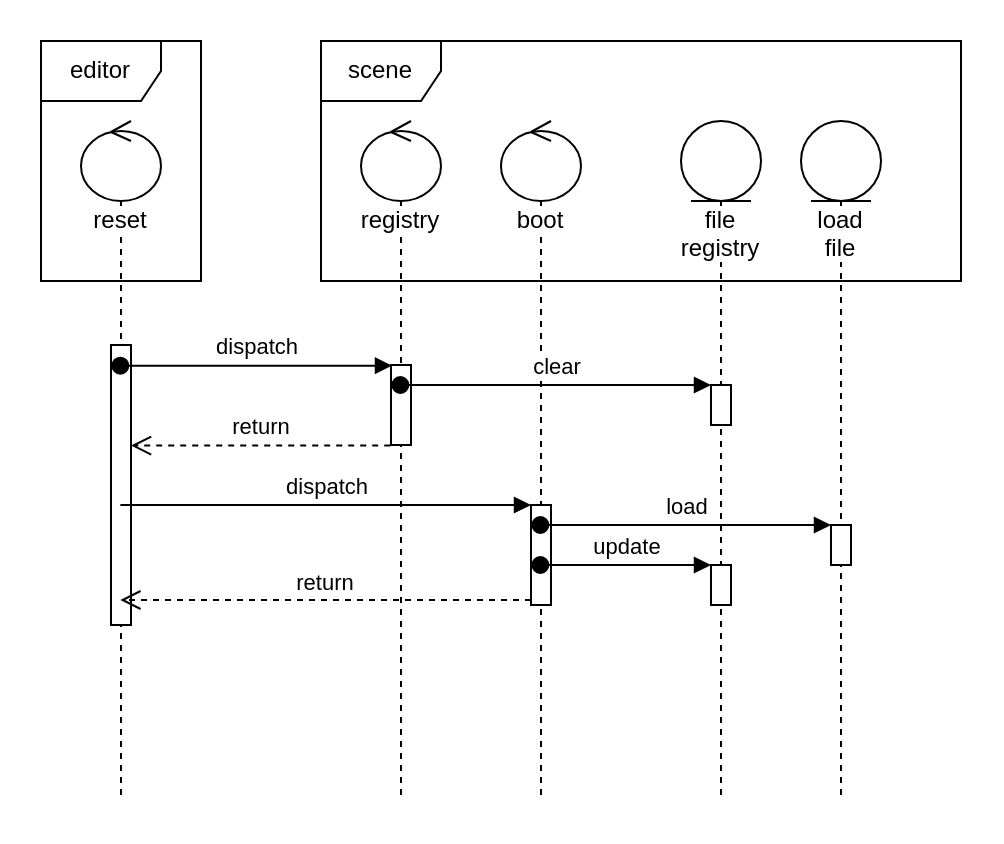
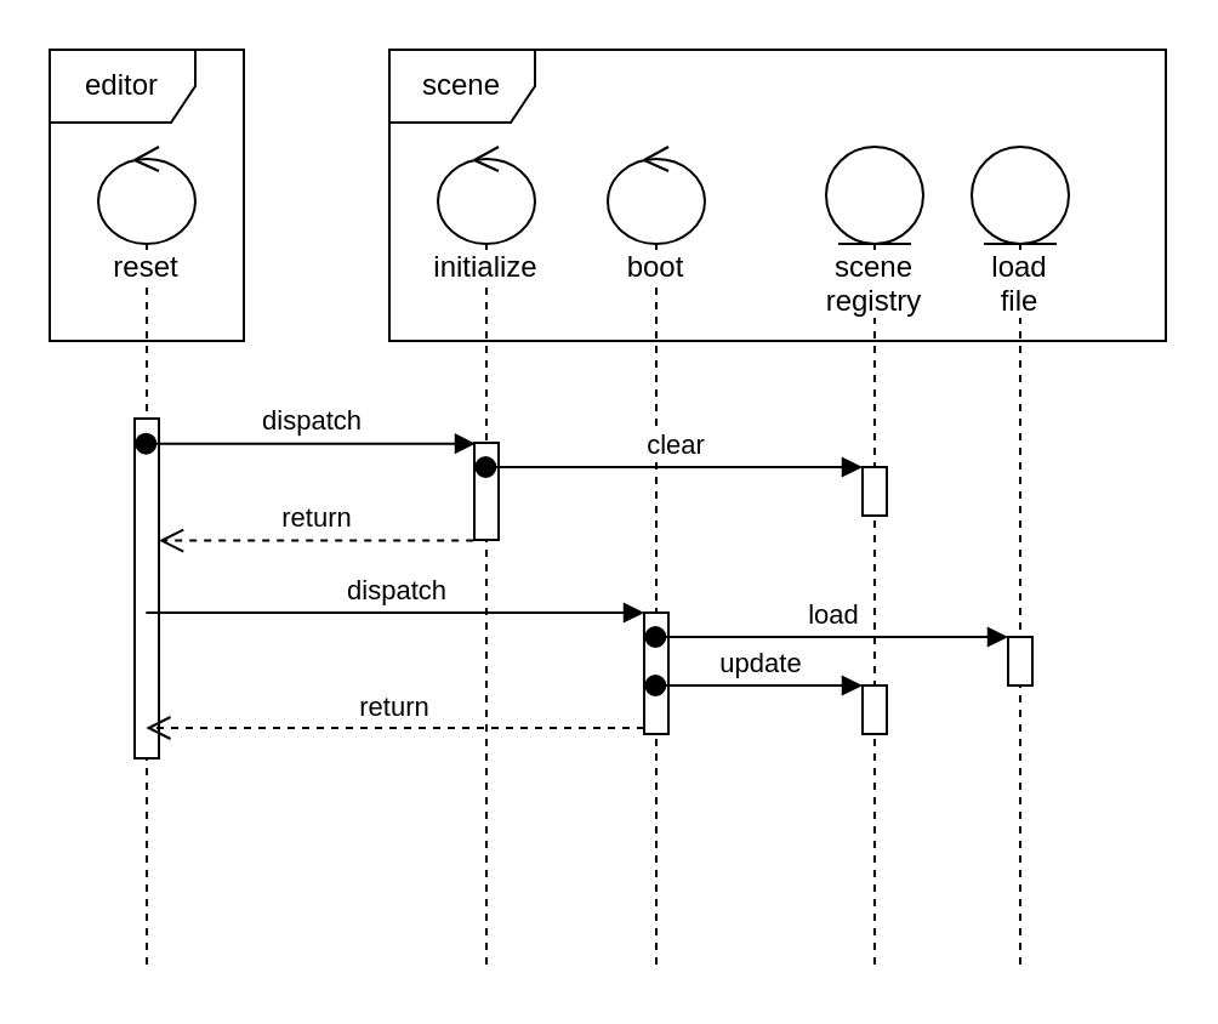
  <mxCell id="0" />
  <mxCell id="1" parent="0" />
  <mxCell id="2" value="editor" style="shape=umlFrame;whiteSpace=wrap;html=1;" vertex="1" parent="1"><mxGeometry x="20" y="20" width="80" height="120" as="geometry" /></mxCell>
  <mxCell id="3" value="scene" style="shape=umlFrame;whiteSpace=wrap;html=1;" vertex="1" parent="1"><mxGeometry x="160" y="20" width="320" height="120" as="geometry" /></mxCell>
  <mxCell id="4" value="&lt;span style=&quot;background-color: rgb(255 , 255 , 255)&quot;&gt;boot&lt;/span&gt;" style="shape=umlLifeline;participant=umlControl;perimeter=lifelinePerimeter;whiteSpace=wrap;html=1;container=1;collapsible=0;recursiveResize=0;verticalAlign=top;spacingTop=36;outlineConnect=0;" vertex="1" parent="1"><mxGeometry x="250" y="60" width="40" height="340" as="geometry" /></mxCell>
  <mxCell id="5" value="" style="html=1;points=[];perimeter=orthogonalPerimeter;" vertex="1" parent="4"><mxGeometry x="15" y="192" width="10" height="50" as="geometry" /></mxCell>
  <mxCell id="6" value="&lt;span style=&quot;background-color: rgb(255 , 255 , 255)&quot;&gt;load file&lt;/span&gt;" style="shape=umlLifeline;participant=umlEntity;perimeter=lifelinePerimeter;whiteSpace=wrap;html=1;container=1;collapsible=0;recursiveResize=0;verticalAlign=top;spacingTop=36;outlineConnect=0;" vertex="1" parent="1"><mxGeometry x="400" y="60" width="40" height="340" as="geometry" /></mxCell>
  <mxCell id="7" value="" style="html=1;points=[];perimeter=orthogonalPerimeter;" vertex="1" parent="6"><mxGeometry x="15" y="202" width="10" height="20" as="geometry" /></mxCell>
- <mxCell id="8" value="&lt;span style=&quot;background-color: rgb(255 , 255 , 255)&quot;&gt;file registry&lt;/span&gt;" style="shape=umlLifeline;participant=umlEntity;perimeter=lifelinePerimeter;whiteSpace=wrap;html=1;container=1;collapsible=0;recursiveResize=0;verticalAlign=top;spacingTop=36;outlineConnect=0;" vertex="1" parent="1"><mxGeometry x="340" y="60" width="40" height="340" as="geometry" /></mxCell>
+ <mxCell id="8" value="&lt;span style=&quot;background-color: rgb(255 , 255 , 255)&quot;&gt;scene registry&lt;/span&gt;" style="shape=umlLifeline;participant=umlEntity;perimeter=lifelinePerimeter;whiteSpace=wrap;html=1;container=1;collapsible=0;recursiveResize=0;verticalAlign=top;spacingTop=36;outlineConnect=0;" vertex="1" parent="1"><mxGeometry x="340" y="60" width="40" height="340" as="geometry" /></mxCell>
  <mxCell id="9" value="" style="html=1;points=[];perimeter=orthogonalPerimeter;" vertex="1" parent="8"><mxGeometry x="15" y="132" width="10" height="20" as="geometry" /></mxCell>
  <mxCell id="10" value="" style="html=1;points=[];perimeter=orthogonalPerimeter;" vertex="1" parent="8"><mxGeometry x="15" y="222" width="10" height="20" as="geometry" /></mxCell>
  <mxCell id="11" value="&lt;span style=&quot;background-color: rgb(255 , 255 , 255)&quot;&gt;reset&lt;/span&gt;" style="shape=umlLifeline;participant=umlControl;perimeter=lifelinePerimeter;whiteSpace=wrap;html=1;container=1;collapsible=0;recursiveResize=0;verticalAlign=top;spacingTop=36;outlineConnect=0;" vertex="1" parent="1"><mxGeometry x="40" y="60" width="40" height="340" as="geometry" /></mxCell>
  <mxCell id="12" value="" style="html=1;points=[];perimeter=orthogonalPerimeter;" vertex="1" parent="11"><mxGeometry x="15" y="112" width="10" height="140" as="geometry" /></mxCell>
- <mxCell id="13" value="&lt;span style=&quot;background-color: rgb(255 , 255 , 255)&quot;&gt;registry&lt;/span&gt;" style="shape=umlLifeline;participant=umlControl;perimeter=lifelinePerimeter;whiteSpace=wrap;html=1;container=1;collapsible=0;recursiveResize=0;verticalAlign=top;spacingTop=36;outlineConnect=0;" vertex="1" parent="1"><mxGeometry x="180" y="60" width="40" height="340" as="geometry" /></mxCell>
+ <mxCell id="13" value="&lt;span style=&quot;background-color: rgb(255 , 255 , 255)&quot;&gt;initialize&lt;/span&gt;" style="shape=umlLifeline;participant=umlControl;perimeter=lifelinePerimeter;whiteSpace=wrap;html=1;container=1;collapsible=0;recursiveResize=0;verticalAlign=top;spacingTop=36;outlineConnect=0;" vertex="1" parent="1"><mxGeometry x="180" y="60" width="40" height="340" as="geometry" /></mxCell>
  <mxCell id="14" value="" style="html=1;points=[];perimeter=orthogonalPerimeter;" vertex="1" parent="13"><mxGeometry x="15" y="122" width="10" height="40" as="geometry" /></mxCell>
  <mxCell id="15" value="dispatch" style="html=1;verticalAlign=bottom;startArrow=oval;endArrow=block;startSize=8;entryX=0.05;entryY=0.008;entryDx=0;entryDy=0;entryPerimeter=0;" edge="1" target="14" parent="1"><mxGeometry relative="1" as="geometry"><mxPoint x="59.667" y="182.32" as="sourcePoint" /><mxPoint x="190" y="182" as="targetPoint" /></mxGeometry></mxCell>
  <mxCell id="16" value="clear" style="html=1;verticalAlign=bottom;startArrow=oval;endArrow=block;startSize=8;" edge="1" target="9" parent="1"><mxGeometry relative="1" as="geometry"><mxPoint x="199.667" y="192" as="sourcePoint" /><Array as="points"><mxPoint x="320" y="192" /></Array></mxGeometry></mxCell>
  <mxCell id="17" value="return" style="html=1;verticalAlign=bottom;endArrow=open;dashed=1;endSize=8;exitX=-0.04;exitY=1.007;exitDx=0;exitDy=0;exitPerimeter=0;" edge="1" parent="1" source="14" target="12"><mxGeometry relative="1" as="geometry"><mxPoint x="190" y="232" as="sourcePoint" /><mxPoint x="110" y="232" as="targetPoint" /></mxGeometry></mxCell>
  <mxCell id="18" value="dispatch" style="html=1;verticalAlign=bottom;endArrow=block;entryX=0;entryY=0;" edge="1" target="5" parent="1"><mxGeometry relative="1" as="geometry"><mxPoint x="59.667" y="252" as="sourcePoint" /></mxGeometry></mxCell>
  <mxCell id="19" value="return" style="html=1;verticalAlign=bottom;endArrow=open;dashed=1;endSize=8;exitX=0;exitY=0.95;" edge="1" source="5" parent="1"><mxGeometry relative="1" as="geometry"><mxPoint x="59.667" y="299.5" as="targetPoint" /></mxGeometry></mxCell>
  <mxCell id="20" value="load" style="html=1;verticalAlign=bottom;startArrow=oval;endArrow=block;startSize=8;" edge="1" target="7" parent="1"><mxGeometry relative="1" as="geometry"><mxPoint x="269.667" y="262" as="sourcePoint" /></mxGeometry></mxCell>
  <mxCell id="21" value="update" style="html=1;verticalAlign=bottom;startArrow=oval;endArrow=block;startSize=8;" edge="1" target="10" parent="1"><mxGeometry relative="1" as="geometry"><mxPoint x="269.667" y="282" as="sourcePoint" /></mxGeometry></mxCell>
